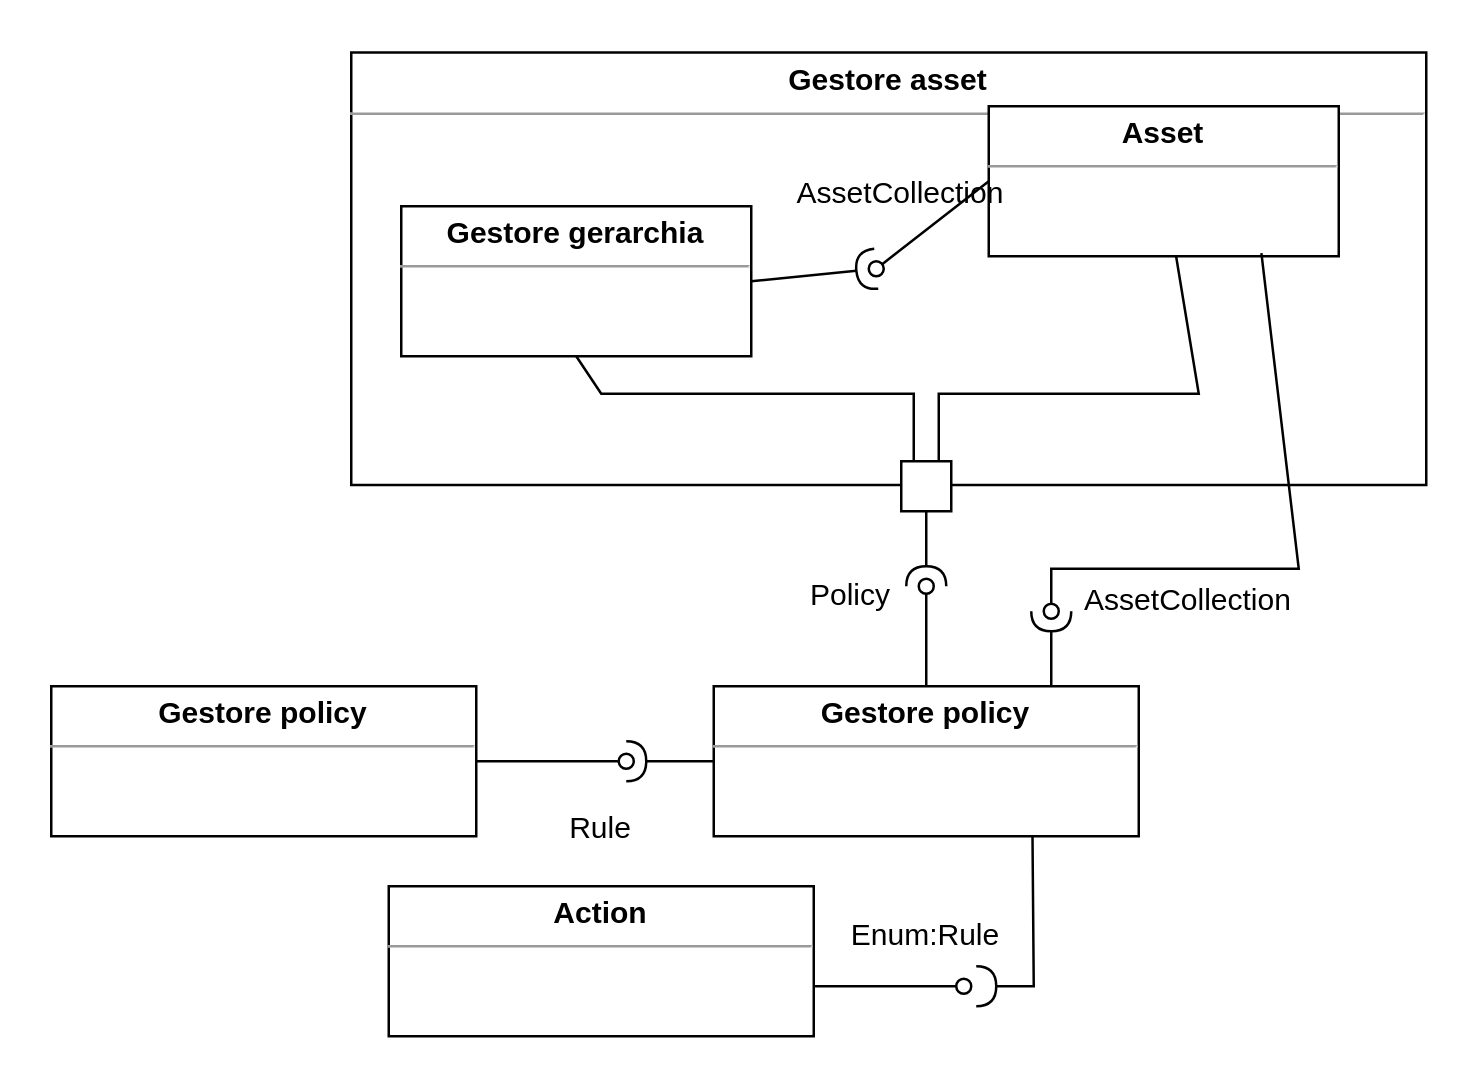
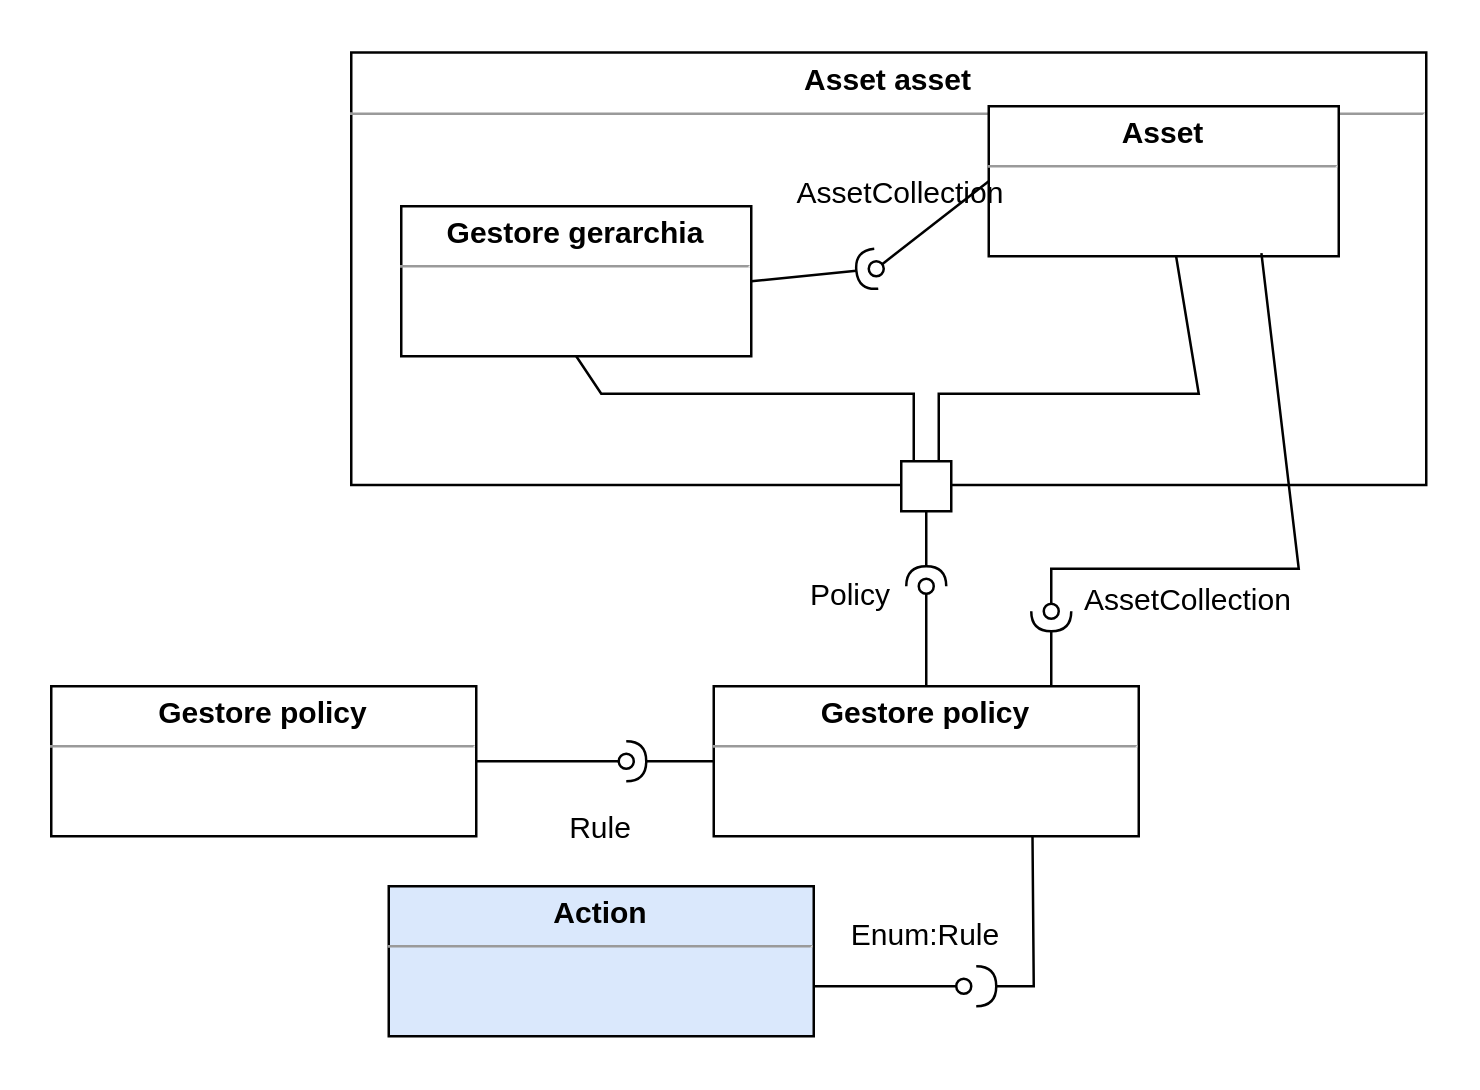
  <mxCell id="0" />
  <mxCell id="1" parent="0" />
- <mxCell id="2" value="&lt;p style=&quot;margin: 0px ; margin-top: 4px ; text-align: center&quot;&gt;&lt;b&gt;Gestore asset&lt;/b&gt;&lt;/p&gt;&lt;hr size=&quot;1&quot;&gt;&lt;div style=&quot;height: 2px&quot;&gt;&lt;/div&gt;" style="verticalAlign=top;align=left;overflow=fill;fontSize=12;fontFamily=Helvetica;html=1;" vertex="1" parent="1"><mxGeometry x="140" y="20.5" width="430" height="173" as="geometry" /></mxCell>
+ <mxCell id="2" value="&lt;p style=&quot;margin: 0px ; margin-top: 4px ; text-align: center&quot;&gt;&lt;b&gt;Asset asset&lt;/b&gt;&lt;/p&gt;&lt;hr size=&quot;1&quot;&gt;&lt;div style=&quot;height: 2px&quot;&gt;&lt;/div&gt;" style="verticalAlign=top;align=left;overflow=fill;fontSize=12;fontFamily=Helvetica;html=1;" vertex="1" parent="1"><mxGeometry x="140" y="20.5" width="430" height="173" as="geometry" /></mxCell>
  <mxCell id="3" value="&lt;p style=&quot;margin: 0px ; margin-top: 4px ; text-align: center&quot;&gt;&lt;b&gt;Gestore gerarchia&lt;/b&gt;&lt;br&gt;&lt;/p&gt;&lt;hr size=&quot;1&quot;&gt;&lt;div style=&quot;height: 2px&quot;&gt;&lt;/div&gt;" style="verticalAlign=top;align=left;overflow=fill;fontSize=12;fontFamily=Helvetica;html=1;" vertex="1" parent="1"><mxGeometry x="160" y="82" width="140" height="60" as="geometry" /></mxCell>
  <mxCell id="4" value="&lt;p style=&quot;margin: 0px ; margin-top: 4px ; text-align: center&quot;&gt;&lt;b&gt;Asset&lt;/b&gt;&lt;/p&gt;&lt;hr size=&quot;1&quot;&gt;&lt;div style=&quot;height: 2px&quot;&gt;&lt;/div&gt;" style="verticalAlign=top;align=left;overflow=fill;fontSize=12;fontFamily=Helvetica;html=1;" vertex="1" parent="1"><mxGeometry x="395" y="42" width="140" height="60" as="geometry" /></mxCell>
  <mxCell id="5" value="" style="endArrow=none;html=1;entryX=1;entryY=0.5;entryDx=0;entryDy=0;startArrow=halfCircle;startFill=0;" edge="1" parent="1" target="3"><mxGeometry width="50" height="50" relative="1" as="geometry"><mxPoint x="350" y="107" as="sourcePoint" /><mxPoint x="310" y="297" as="targetPoint" /></mxGeometry></mxCell>
  <mxCell id="6" value="" style="endArrow=none;html=1;entryX=0;entryY=0.5;entryDx=0;entryDy=0;startArrow=oval;startFill=0;" edge="1" parent="1" target="4"><mxGeometry width="50" height="50" relative="1" as="geometry"><mxPoint x="350" y="107" as="sourcePoint" /><mxPoint x="320" y="117" as="targetPoint" /></mxGeometry></mxCell>
  <mxCell id="7" value="AssetCollection" style="text;html=1;strokeColor=none;fillColor=none;align=center;verticalAlign=middle;whiteSpace=wrap;rounded=0;" vertex="1" parent="1"><mxGeometry x="340" y="67" width="40" height="20" as="geometry" /></mxCell>
  <mxCell id="8" value="" style="whiteSpace=wrap;html=1;aspect=fixed;" vertex="1" parent="1"><mxGeometry x="360" y="184" width="20" height="20" as="geometry" /></mxCell>
  <mxCell id="9" value="" style="endArrow=none;html=1;entryX=0.5;entryY=1;entryDx=0;entryDy=0;exitX=0.25;exitY=0;exitDx=0;exitDy=0;rounded=0;" edge="1" parent="1" source="8" target="3"><mxGeometry width="50" height="50" relative="1" as="geometry"><mxPoint x="270" y="347" as="sourcePoint" /><mxPoint x="320" y="297" as="targetPoint" /><Array as="points"><mxPoint x="365" y="157" /><mxPoint x="240" y="157" /></Array></mxGeometry></mxCell>
  <mxCell id="10" value="" style="endArrow=none;html=1;exitX=0.75;exitY=0;exitDx=0;exitDy=0;rounded=0;" edge="1" parent="1" source="8" target="4"><mxGeometry width="50" height="50" relative="1" as="geometry"><mxPoint x="375" y="197" as="sourcePoint" /><mxPoint x="250" y="147" as="targetPoint" /><Array as="points"><mxPoint x="375" y="157" /><mxPoint x="479" y="157" /></Array></mxGeometry></mxCell>
  <mxCell id="11" value="&lt;p style=&quot;margin: 0px ; margin-top: 4px ; text-align: center&quot;&gt;&lt;b&gt;Gestore policy&lt;/b&gt;&lt;/p&gt;&lt;hr size=&quot;1&quot;&gt;&lt;div style=&quot;height: 2px&quot;&gt;&lt;/div&gt;" style="verticalAlign=top;align=left;overflow=fill;fontSize=12;fontFamily=Helvetica;html=1;" vertex="1" parent="1"><mxGeometry x="285" y="274" width="170" height="60" as="geometry" /></mxCell>
  <mxCell id="12" value="" style="endArrow=none;html=1;entryX=0.5;entryY=1;entryDx=0;entryDy=0;startArrow=halfCircle;startFill=0;" edge="1" parent="1" target="8"><mxGeometry width="50" height="50" relative="1" as="geometry"><mxPoint x="370" y="234" as="sourcePoint" /><mxPoint x="320" y="94" as="targetPoint" /></mxGeometry></mxCell>
  <mxCell id="13" value="" style="endArrow=none;html=1;startArrow=oval;startFill=0;entryX=0.5;entryY=0;entryDx=0;entryDy=0;" edge="1" parent="1" target="11"><mxGeometry width="50" height="50" relative="1" as="geometry"><mxPoint x="370" y="234" as="sourcePoint" /><mxPoint x="420" y="94" as="targetPoint" /></mxGeometry></mxCell>
  <mxCell id="14" value="Policy" style="text;align=center;fontStyle=0;verticalAlign=middle;spacingLeft=3;spacingRight=3;strokeColor=none;rotatable=0;points=[[0,0.5],[1,0.5]];portConstraint=eastwest;" vertex="1" parent="1"><mxGeometry x="300" y="224" width="80" height="26" as="geometry" /></mxCell>
  <mxCell id="15" value="" style="endArrow=none;html=1;startArrow=halfCircle;startFill=0;" edge="1" parent="1"><mxGeometry width="50" height="50" relative="1" as="geometry"><mxPoint x="420" y="244" as="sourcePoint" /><mxPoint x="420" y="274" as="targetPoint" /></mxGeometry></mxCell>
  <mxCell id="16" value="" style="endArrow=none;html=1;entryX=0.75;entryY=1;entryDx=0;entryDy=0;startArrow=halfCircle;startFill=0;rounded=0;" edge="1" parent="1" target="11"><mxGeometry width="50" height="50" relative="1" as="geometry"><mxPoint x="390" y="394" as="sourcePoint" /><mxPoint x="330" y="104" as="targetPoint" /><Array as="points"><mxPoint x="413" y="394" /></Array></mxGeometry></mxCell>
  <mxCell id="17" value="" style="endArrow=none;html=1;startArrow=oval;startFill=0;entryX=0.779;entryY=0.979;entryDx=0;entryDy=0;entryPerimeter=0;rounded=0;" edge="1" parent="1" target="4"><mxGeometry width="50" height="50" relative="1" as="geometry"><mxPoint x="420" y="244" as="sourcePoint" /><mxPoint x="530" y="227" as="targetPoint" /><Array as="points"><mxPoint x="420" y="227" /><mxPoint x="519" y="227" /></Array></mxGeometry></mxCell>
  <mxCell id="18" value="AssetCollection" style="text;html=1;strokeColor=none;fillColor=none;align=center;verticalAlign=middle;whiteSpace=wrap;rounded=0;" vertex="1" parent="1"><mxGeometry x="455" y="230" width="40" height="20" as="geometry" /></mxCell>
- <mxCell id="19" value="&lt;p style=&quot;margin: 0px ; margin-top: 4px ; text-align: center&quot;&gt;&lt;b&gt;Action&lt;/b&gt;&lt;/p&gt;&lt;hr size=&quot;1&quot;&gt;&lt;div style=&quot;height: 2px&quot;&gt;&lt;/div&gt;" style="verticalAlign=top;align=left;overflow=fill;fontSize=12;fontFamily=Helvetica;html=1;" vertex="1" parent="1"><mxGeometry x="155" y="354" width="170" height="60" as="geometry" /></mxCell>
+ <mxCell id="19" value="&lt;p style=&quot;margin: 0px ; margin-top: 4px ; text-align: center&quot;&gt;&lt;b&gt;Action&lt;/b&gt;&lt;/p&gt;&lt;hr size=&quot;1&quot;&gt;&lt;div style=&quot;height: 2px&quot;&gt;&lt;/div&gt;" style="verticalAlign=top;align=left;overflow=fill;fontSize=12;fontFamily=Helvetica;html=1;fillColor=#dae8fc;" vertex="1" parent="1"><mxGeometry x="155" y="354" width="170" height="60" as="geometry" /></mxCell>
  <mxCell id="20" value="Enum:Rule" style="text;html=1;strokeColor=none;fillColor=none;align=center;verticalAlign=middle;whiteSpace=wrap;rounded=0;" vertex="1" parent="1"><mxGeometry x="350" y="364" width="40" height="20" as="geometry" /></mxCell>
  <mxCell id="21" value="&lt;p style=&quot;margin: 0px ; margin-top: 4px ; text-align: center&quot;&gt;&lt;b&gt;Gestore policy&lt;/b&gt;&lt;/p&gt;&lt;hr size=&quot;1&quot;&gt;&lt;div style=&quot;height: 2px&quot;&gt;&lt;/div&gt;" style="verticalAlign=top;align=left;overflow=fill;fontSize=12;fontFamily=Helvetica;html=1;" vertex="1" parent="1"><mxGeometry x="20" y="274" width="170" height="60" as="geometry" /></mxCell>
  <mxCell id="22" value="" style="endArrow=none;html=1;entryX=0;entryY=0.5;entryDx=0;entryDy=0;startArrow=halfCircle;startFill=0;rounded=0;" edge="1" parent="1" target="11"><mxGeometry width="50" height="50" relative="1" as="geometry"><mxPoint x="250" y="304" as="sourcePoint" /><mxPoint x="465" y="314" as="targetPoint" /><Array as="points" /></mxGeometry></mxCell>
  <mxCell id="23" value="" style="endArrow=none;html=1;startArrow=oval;startFill=0;entryX=1;entryY=0.5;entryDx=0;entryDy=0;" edge="1" parent="1" target="21"><mxGeometry width="50" height="50" relative="1" as="geometry"><mxPoint x="250" y="304" as="sourcePoint" /><mxPoint x="580" y="314" as="targetPoint" /></mxGeometry></mxCell>
  <mxCell id="24" value="Rule" style="text;html=1;strokeColor=none;fillColor=none;align=center;verticalAlign=middle;whiteSpace=wrap;rounded=0;" vertex="1" parent="1"><mxGeometry x="220" y="321" width="40" height="20" as="geometry" /></mxCell>
  <mxCell id="25" value="" style="endArrow=none;html=1;startArrow=oval;startFill=0;entryX=1;entryY=0.5;entryDx=0;entryDy=0;" edge="1" parent="1"><mxGeometry width="50" height="50" relative="1" as="geometry"><mxPoint x="385" y="394" as="sourcePoint" /><mxPoint x="325" y="394" as="targetPoint" /></mxGeometry></mxCell>
